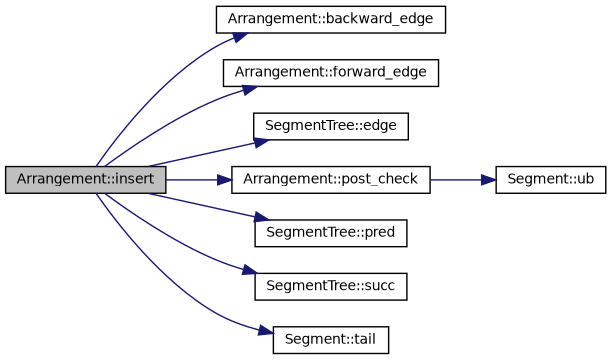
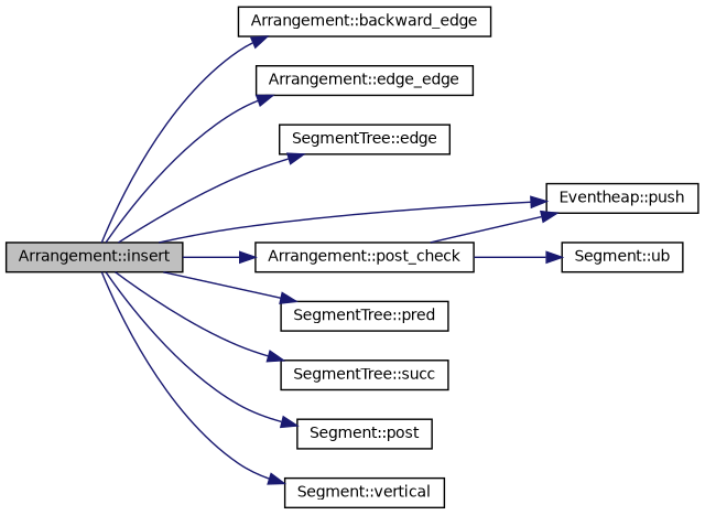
  digraph {
    rankdir=LR
    node [color=black fillcolor=white fontname=Helvetica fontsize=10 shape=record style=filled]
    edge [color=midnightblue fontname=Helvetica fontsize=10 labelfontname=Helvetica labelfontsize=10 style=solid]
    n1 [fillcolor=grey75 fontcolor=black height=0.2 label="Arrangement::insert" width=0.4]
    n2 [height=0.2 label="Arrangement::backward_edge" width=0.4]
-   n3 [height=0.2 label="Arrangement::forward_edge" width=0.4]
+   n3 [height=0.2 label="Arrangement::edge_edge" width=0.4]
    n4 [height=0.2 label="SegmentTree::edge" width=0.4]
    n5 [height=0.2 label="Arrangement::post_check" width=0.4]
+   n6 [height=0.2 label="Eventheap::push" width=0.4]
    n7 [height=0.2 label="SegmentTree::pred" width=0.4]
    n8 [height=0.2 label="SegmentTree::succ" width=0.4]
-   n9 [height=0.2 label="Segment::tail" width=0.4]
+   n9 [height=0.2 label="Segment::post" width=0.4]
+   n10 [height=0.2 label="Segment::vertical" width=0.4]
    n11 [height=0.2 label="Segment::ub" width=0.4]
    n1 -> n2
    n1 -> n3
    n1 -> n4
    n1 -> n5
+   n1 -> n6
    n1 -> n7
    n1 -> n8
    n1 -> n9
+   n1 -> n10
+   n5 -> n6
    n5 -> n11
  }
